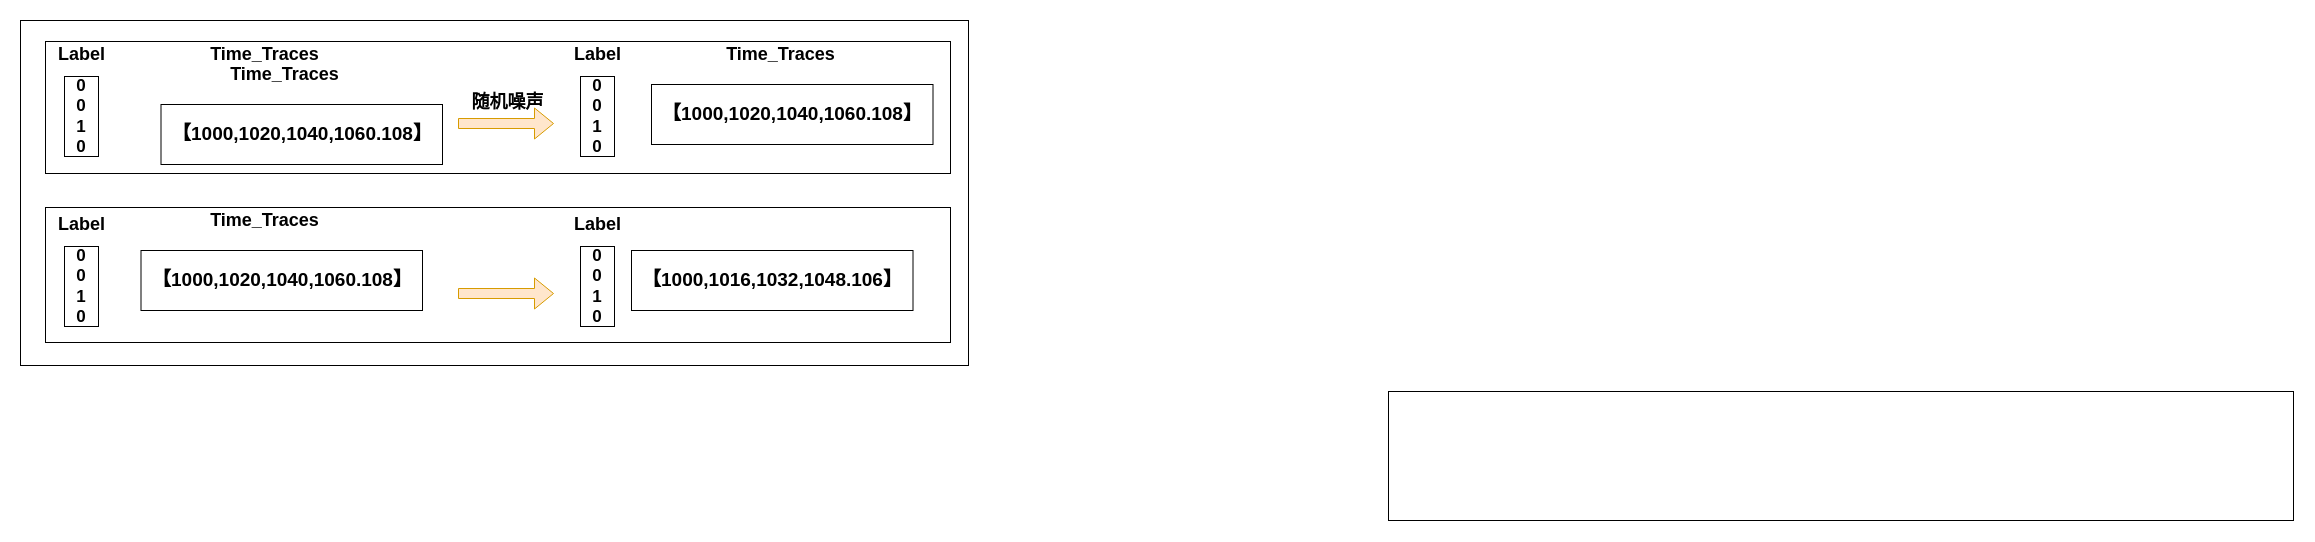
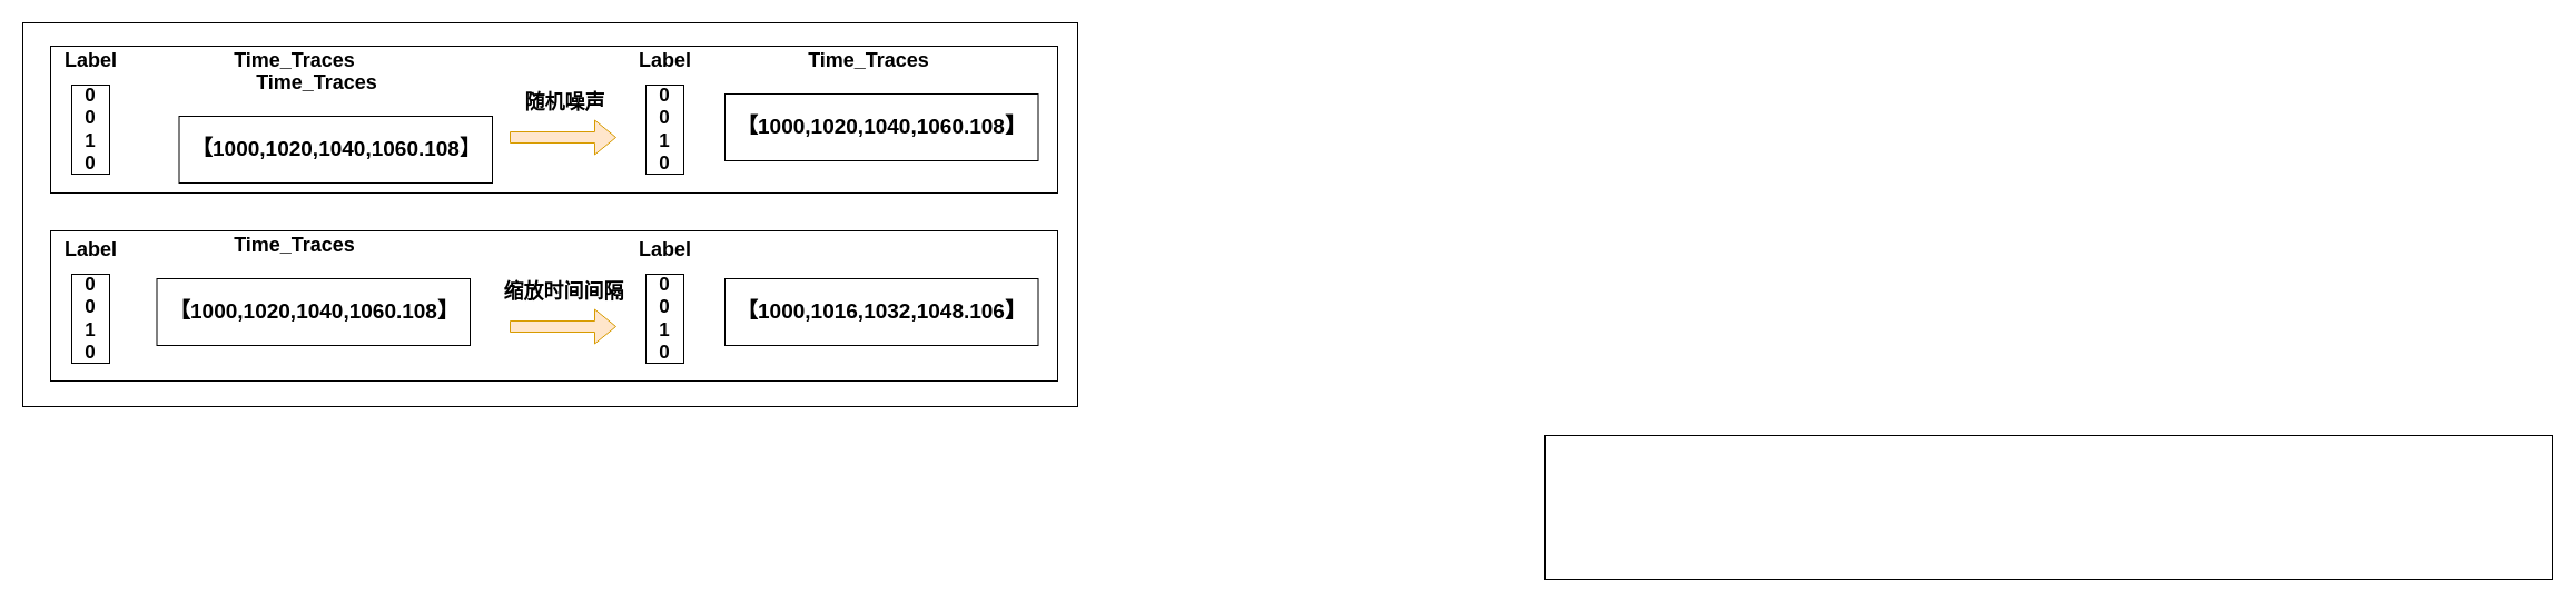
  <mxCell id="0" />
  <mxCell id="1" parent="0" />
  <mxCell id="2" value="" style="shape=flexArrow;endArrow=classic;html=1;rounded=0;fillColor=#ffe6cc;strokeColor=#d79b00;" edge="1" parent="1"><mxGeometry width="50" height="50" relative="1" as="geometry"><mxPoint x="457.5" y="293" as="sourcePoint" /><mxPoint x="553.5" y="293" as="targetPoint" /></mxGeometry></mxCell>
+ <mxCell id="3" value="&lt;font size=&quot;1&quot;&gt;&lt;b style=&quot;font-size: 18px;&quot;&gt;缩放时间间隔&lt;/b&gt;&lt;/font&gt;" style="text;html=1;align=center;verticalAlign=middle;resizable=0;points=[];autosize=1;strokeColor=none;fillColor=none;" vertex="1" parent="1"><mxGeometry x="442.5" y="245" width="126" height="34" as="geometry" /></mxCell>
  <mxCell id="4" value="&lt;font size=&quot;1&quot;&gt;&lt;b&gt;&lt;font style=&quot;font-size: 18px;&quot;&gt;Label&lt;/font&gt;&lt;/b&gt;&lt;/font&gt;" style="text;html=1;align=center;verticalAlign=middle;resizable=0;points=[];autosize=1;strokeColor=none;fillColor=none;" vertex="1" parent="1"><mxGeometry x="48.5" y="207" width="65" height="34" as="geometry" /></mxCell>
  <mxCell id="5" value="&lt;div style=&quot;font-size: 17px;&quot;&gt;&lt;font style=&quot;font-size: 17px;&quot;&gt;&lt;b&gt;&lt;font style=&quot;font-size: 17px;&quot;&gt;0&lt;/font&gt;&lt;/b&gt;&lt;/font&gt;&lt;/div&gt;&lt;div style=&quot;font-size: 17px;&quot;&gt;&lt;font style=&quot;font-size: 17px;&quot;&gt;&lt;b&gt;&lt;font style=&quot;font-size: 17px;&quot;&gt;0&lt;br&gt;&lt;/font&gt;&lt;/b&gt;&lt;/font&gt;&lt;/div&gt;&lt;div style=&quot;font-size: 17px;&quot;&gt;&lt;font style=&quot;font-size: 17px;&quot;&gt;&lt;b&gt;&lt;font style=&quot;font-size: 17px;&quot;&gt;1&lt;/font&gt;&lt;/b&gt;&lt;/font&gt;&lt;/div&gt;&lt;div style=&quot;font-size: 17px;&quot;&gt;&lt;font style=&quot;font-size: 17px;&quot;&gt;&lt;b&gt;&lt;font style=&quot;font-size: 17px;&quot;&gt;&lt;font style=&quot;font-size: 17px;&quot;&gt;0&lt;/font&gt;&lt;br&gt;&lt;/font&gt;&lt;/b&gt;&lt;/font&gt;&lt;/div&gt;" style="rounded=0;whiteSpace=wrap;html=1;" vertex="1" parent="1"><mxGeometry x="64" y="246" width="34" height="80" as="geometry" /></mxCell>
  <mxCell id="6" value="&lt;font size=&quot;1&quot;&gt;&lt;b&gt;&lt;font style=&quot;font-size: 18px;&quot;&gt;Label&lt;/font&gt;&lt;/b&gt;&lt;/font&gt;" style="text;html=1;align=center;verticalAlign=middle;resizable=0;points=[];autosize=1;strokeColor=none;fillColor=none;" vertex="1" parent="1"><mxGeometry x="564.5" y="207" width="65" height="34" as="geometry" /></mxCell>
  <mxCell id="7" value="&lt;div style=&quot;font-size: 17px;&quot;&gt;&lt;font style=&quot;font-size: 17px;&quot;&gt;&lt;b&gt;&lt;font style=&quot;font-size: 17px;&quot;&gt;0&lt;/font&gt;&lt;/b&gt;&lt;/font&gt;&lt;/div&gt;&lt;div style=&quot;font-size: 17px;&quot;&gt;&lt;font style=&quot;font-size: 17px;&quot;&gt;&lt;b&gt;&lt;font style=&quot;font-size: 17px;&quot;&gt;0&lt;br&gt;&lt;/font&gt;&lt;/b&gt;&lt;/font&gt;&lt;/div&gt;&lt;div style=&quot;font-size: 17px;&quot;&gt;&lt;font style=&quot;font-size: 17px;&quot;&gt;&lt;b&gt;&lt;font style=&quot;font-size: 17px;&quot;&gt;1&lt;/font&gt;&lt;/b&gt;&lt;/font&gt;&lt;/div&gt;&lt;div style=&quot;font-size: 17px;&quot;&gt;&lt;font style=&quot;font-size: 17px;&quot;&gt;&lt;b&gt;&lt;font style=&quot;font-size: 17px;&quot;&gt;&lt;font style=&quot;font-size: 17px;&quot;&gt;0&lt;/font&gt;&lt;br&gt;&lt;/font&gt;&lt;/b&gt;&lt;/font&gt;&lt;/div&gt;" style="rounded=0;whiteSpace=wrap;html=1;" vertex="1" parent="1"><mxGeometry x="580" y="246" width="34" height="80" as="geometry" /></mxCell>
  <mxCell id="8" value="" style="shape=flexArrow;endArrow=classic;html=1;rounded=0;fillColor=#ffe6cc;strokeColor=#d79b00;" edge="1" parent="1"><mxGeometry width="50" height="50" relative="1" as="geometry"><mxPoint x="457.5" y="123" as="sourcePoint" /><mxPoint x="553.5" y="123" as="targetPoint" /></mxGeometry></mxCell>
- <mxCell id="9" value="&lt;b&gt;&lt;font style=&quot;font-size: 18px;&quot;&gt;随机噪声&lt;/font&gt;&lt;/b&gt;" style="text;html=1;align=center;verticalAlign=middle;resizable=0;points=[];autosize=1;strokeColor=none;fillColor=none;" vertex="1" parent="1"><mxGeometry x="461.5" y="85" width="90" height="34" as="geometry" /></mxCell>
+ <mxCell id="9" value="&lt;b&gt;&lt;font style=&quot;font-size: 18px;&quot;&gt;随机噪声&lt;/font&gt;&lt;/b&gt;" style="text;html=1;align=center;verticalAlign=middle;resizable=0;points=[];autosize=1;strokeColor=none;fillColor=none;" vertex="1" parent="1"><mxGeometry x="461.5" y="75" width="90" height="34" as="geometry" /></mxCell>
  <mxCell id="10" value="&lt;font size=&quot;1&quot;&gt;&lt;b&gt;&lt;font style=&quot;font-size: 18px;&quot;&gt;Time_Traces&lt;/font&gt;&lt;/b&gt;&lt;/font&gt;" style="text;html=1;align=center;verticalAlign=middle;resizable=0;points=[];autosize=1;strokeColor=none;fillColor=none;" vertex="1" parent="1"><mxGeometry x="200.5" y="37" width="127" height="34" as="geometry" /></mxCell>
  <mxCell id="11" value="&lt;font size=&quot;1&quot;&gt;&lt;b&gt;&lt;font style=&quot;font-size: 18px;&quot;&gt;Label&lt;/font&gt;&lt;/b&gt;&lt;/font&gt;" style="text;html=1;align=center;verticalAlign=middle;resizable=0;points=[];autosize=1;strokeColor=none;fillColor=none;" vertex="1" parent="1"><mxGeometry x="48.5" y="37" width="65" height="34" as="geometry" /></mxCell>
  <mxCell id="12" value="&lt;div style=&quot;font-size: 17px;&quot;&gt;&lt;font style=&quot;font-size: 17px;&quot;&gt;&lt;b&gt;&lt;font style=&quot;font-size: 17px;&quot;&gt;0&lt;/font&gt;&lt;/b&gt;&lt;/font&gt;&lt;/div&gt;&lt;div style=&quot;font-size: 17px;&quot;&gt;&lt;font style=&quot;font-size: 17px;&quot;&gt;&lt;b&gt;&lt;font style=&quot;font-size: 17px;&quot;&gt;0&lt;br&gt;&lt;/font&gt;&lt;/b&gt;&lt;/font&gt;&lt;/div&gt;&lt;div style=&quot;font-size: 17px;&quot;&gt;&lt;font style=&quot;font-size: 17px;&quot;&gt;&lt;b&gt;&lt;font style=&quot;font-size: 17px;&quot;&gt;1&lt;/font&gt;&lt;/b&gt;&lt;/font&gt;&lt;/div&gt;&lt;div style=&quot;font-size: 17px;&quot;&gt;&lt;font style=&quot;font-size: 17px;&quot;&gt;&lt;b&gt;&lt;font style=&quot;font-size: 17px;&quot;&gt;&lt;font style=&quot;font-size: 17px;&quot;&gt;0&lt;/font&gt;&lt;br&gt;&lt;/font&gt;&lt;/b&gt;&lt;/font&gt;&lt;/div&gt;" style="rounded=0;whiteSpace=wrap;html=1;" vertex="1" parent="1"><mxGeometry x="64" y="76" width="34" height="80" as="geometry" /></mxCell>
  <mxCell id="13" value="&lt;font size=&quot;1&quot;&gt;&lt;b&gt;&lt;font style=&quot;font-size: 18px;&quot;&gt;Time_Traces&lt;/font&gt;&lt;/b&gt;&lt;/font&gt;" style="text;html=1;align=center;verticalAlign=middle;resizable=0;points=[];autosize=1;strokeColor=none;fillColor=none;" vertex="1" parent="1"><mxGeometry x="716.5" y="37" width="127" height="34" as="geometry" /></mxCell>
  <mxCell id="14" value="&lt;font size=&quot;1&quot;&gt;&lt;b&gt;&lt;font style=&quot;font-size: 18px;&quot;&gt;Label&lt;/font&gt;&lt;/b&gt;&lt;/font&gt;" style="text;html=1;align=center;verticalAlign=middle;resizable=0;points=[];autosize=1;strokeColor=none;fillColor=none;" vertex="1" parent="1"><mxGeometry x="564.5" y="37" width="65" height="34" as="geometry" /></mxCell>
  <mxCell id="15" value="&lt;div style=&quot;font-size: 17px;&quot;&gt;&lt;font style=&quot;font-size: 17px;&quot;&gt;&lt;b&gt;&lt;font style=&quot;font-size: 17px;&quot;&gt;0&lt;/font&gt;&lt;/b&gt;&lt;/font&gt;&lt;/div&gt;&lt;div style=&quot;font-size: 17px;&quot;&gt;&lt;font style=&quot;font-size: 17px;&quot;&gt;&lt;b&gt;&lt;font style=&quot;font-size: 17px;&quot;&gt;0&lt;br&gt;&lt;/font&gt;&lt;/b&gt;&lt;/font&gt;&lt;/div&gt;&lt;div style=&quot;font-size: 17px;&quot;&gt;&lt;font style=&quot;font-size: 17px;&quot;&gt;&lt;b&gt;&lt;font style=&quot;font-size: 17px;&quot;&gt;1&lt;/font&gt;&lt;/b&gt;&lt;/font&gt;&lt;/div&gt;&lt;div style=&quot;font-size: 17px;&quot;&gt;&lt;font style=&quot;font-size: 17px;&quot;&gt;&lt;b&gt;&lt;font style=&quot;font-size: 17px;&quot;&gt;&lt;font style=&quot;font-size: 17px;&quot;&gt;0&lt;/font&gt;&lt;br&gt;&lt;/font&gt;&lt;/b&gt;&lt;/font&gt;&lt;/div&gt;" style="rounded=0;whiteSpace=wrap;html=1;" vertex="1" parent="1"><mxGeometry x="580" y="76" width="34" height="80" as="geometry" /></mxCell>
  <mxCell id="16" value="" style="rounded=0;whiteSpace=wrap;html=1;fillColor=none;" vertex="1" parent="1"><mxGeometry x="45" y="207" width="905" height="135" as="geometry" /></mxCell>
  <mxCell id="17" value="" style="rounded=0;whiteSpace=wrap;html=1;fillColor=none;" vertex="1" parent="1"><mxGeometry x="20" y="20" width="948" height="345" as="geometry" /></mxCell>
  <mxCell id="18" value="" style="rounded=0;whiteSpace=wrap;html=1;fillColor=none;" vertex="1" parent="1"><mxGeometry x="45" y="41" width="905" height="132" as="geometry" /></mxCell>
  <mxCell id="19" value="" style="rounded=0;whiteSpace=wrap;html=1;fillColor=none;" vertex="1" parent="1"><mxGeometry x="1388" y="391" width="905" height="129" as="geometry" /></mxCell>
- <mxCell id="20" value="&lt;font size=&quot;1&quot;&gt;&lt;b&gt;&lt;font style=&quot;font-size: 19px;&quot;&gt;【1000,1016,1032,1048.106】&lt;/font&gt;&lt;/b&gt;&lt;/font&gt;" style="rounded=0;whiteSpace=wrap;html=1;" vertex="1" parent="1"><mxGeometry x="631" y="250" width="281.5" height="60" as="geometry" /></mxCell>
+ <mxCell id="20" value="&lt;font size=&quot;1&quot;&gt;&lt;b&gt;&lt;font style=&quot;font-size: 19px;&quot;&gt;【1000,1016,1032,1048.106】&lt;/font&gt;&lt;/b&gt;&lt;/font&gt;" style="rounded=0;whiteSpace=wrap;html=1;" vertex="1" parent="1"><mxGeometry x="651" y="250" width="281.5" height="60" as="geometry" /></mxCell>
  <mxCell id="21" value="&lt;font size=&quot;1&quot;&gt;&lt;b&gt;&lt;font style=&quot;font-size: 19px;&quot;&gt;【1000,1020,1040,1060.108】&lt;/font&gt;&lt;/b&gt;&lt;/font&gt;" style="rounded=0;whiteSpace=wrap;html=1;" vertex="1" parent="1"><mxGeometry x="651" y="84" width="281.5" height="60" as="geometry" /></mxCell>
  <mxCell id="22" value="&lt;font size=&quot;1&quot;&gt;&lt;b&gt;&lt;font style=&quot;font-size: 18px;&quot;&gt;Time_Traces&lt;/font&gt;&lt;/b&gt;&lt;/font&gt;" style="text;html=1;align=center;verticalAlign=middle;resizable=0;points=[];autosize=1;strokeColor=none;fillColor=none;" vertex="1" parent="1"><mxGeometry x="200.5" y="203" width="127" height="34" as="geometry" /></mxCell>
  <mxCell id="23" value="&lt;font size=&quot;1&quot;&gt;&lt;b&gt;&lt;font style=&quot;font-size: 19px;&quot;&gt;【1000,1020,1040,1060.108】&lt;/font&gt;&lt;/b&gt;&lt;/font&gt;" style="rounded=0;whiteSpace=wrap;html=1;" vertex="1" parent="1"><mxGeometry x="140.5" y="250" width="281.5" height="60" as="geometry" /></mxCell>
  <mxCell id="24" value="&lt;font size=&quot;1&quot;&gt;&lt;b&gt;&lt;font style=&quot;font-size: 18px;&quot;&gt;Time_Traces&lt;/font&gt;&lt;/b&gt;&lt;/font&gt;" style="text;html=1;align=center;verticalAlign=middle;resizable=0;points=[];autosize=1;strokeColor=none;fillColor=none;" vertex="1" parent="1"><mxGeometry x="220.5" y="57" width="127" height="34" as="geometry" /></mxCell>
  <mxCell id="25" value="&lt;font size=&quot;1&quot;&gt;&lt;b&gt;&lt;font style=&quot;font-size: 19px;&quot;&gt;【1000,1020,1040,1060.108】&lt;/font&gt;&lt;/b&gt;&lt;/font&gt;" style="rounded=0;whiteSpace=wrap;html=1;" vertex="1" parent="1"><mxGeometry x="160.5" y="104" width="281.5" height="60" as="geometry" /></mxCell>
